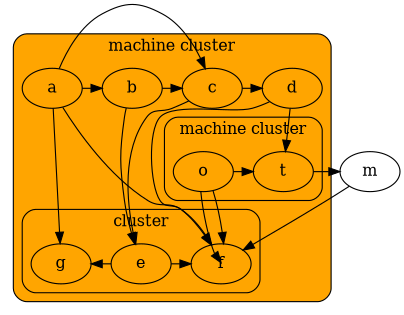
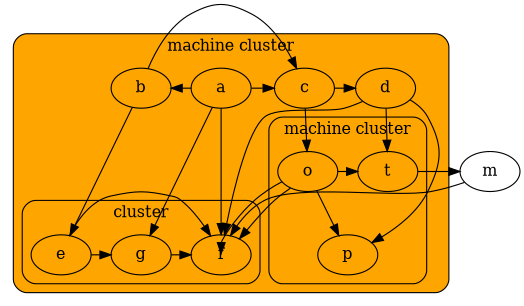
  digraph {
    compound=true
    c
    d
    a
    b
    e
    g
    f
    o
    t
+   p
    m
    subgraph cluster_1 {
      bgcolor=orange
      label="machine cluster"
      style=rounded
      subgraph sub_2 {
        bgcolor=orange
        label="machine cluster"
        rank=same
        style=rounded
        c
        d
        a
        b
      }
      subgraph cluster_3 {
        bgcolor=orange
        label=cluster
        style=rounded
        subgraph sub_4 {
          bgcolor=orange
          label=test
          rank=same
          style=rounded
          e
          g
          f
        }
        subgraph cluster_5 {
          bgcolor=orange
          color=red
          label=kkk
          shape=parallelogram
          style="rounded,dashed,bold"
        }
      }
      subgraph cluster_6 {
        bgcolor=orange
        label="machine cluster"
        style=rounded
+       p
        subgraph sub_7 {
          bgcolor=orange
          label="machine cluster"
          rank=same
          style=rounded
          o
          t
        }
      }
    }
    c -> d
-   c -> e
+   c -> o
    d -> f
    d -> t
+   d -> p
    a -> c
    a -> b
    a -> g
    a -> f
    b -> c
    b -> e
    e -> g
    e -> f
+   g -> f
    o -> f [headclip=false]
    o -> f
    o -> t
+   o -> p
    t -> m
    m -> f [weight=5]
  }
